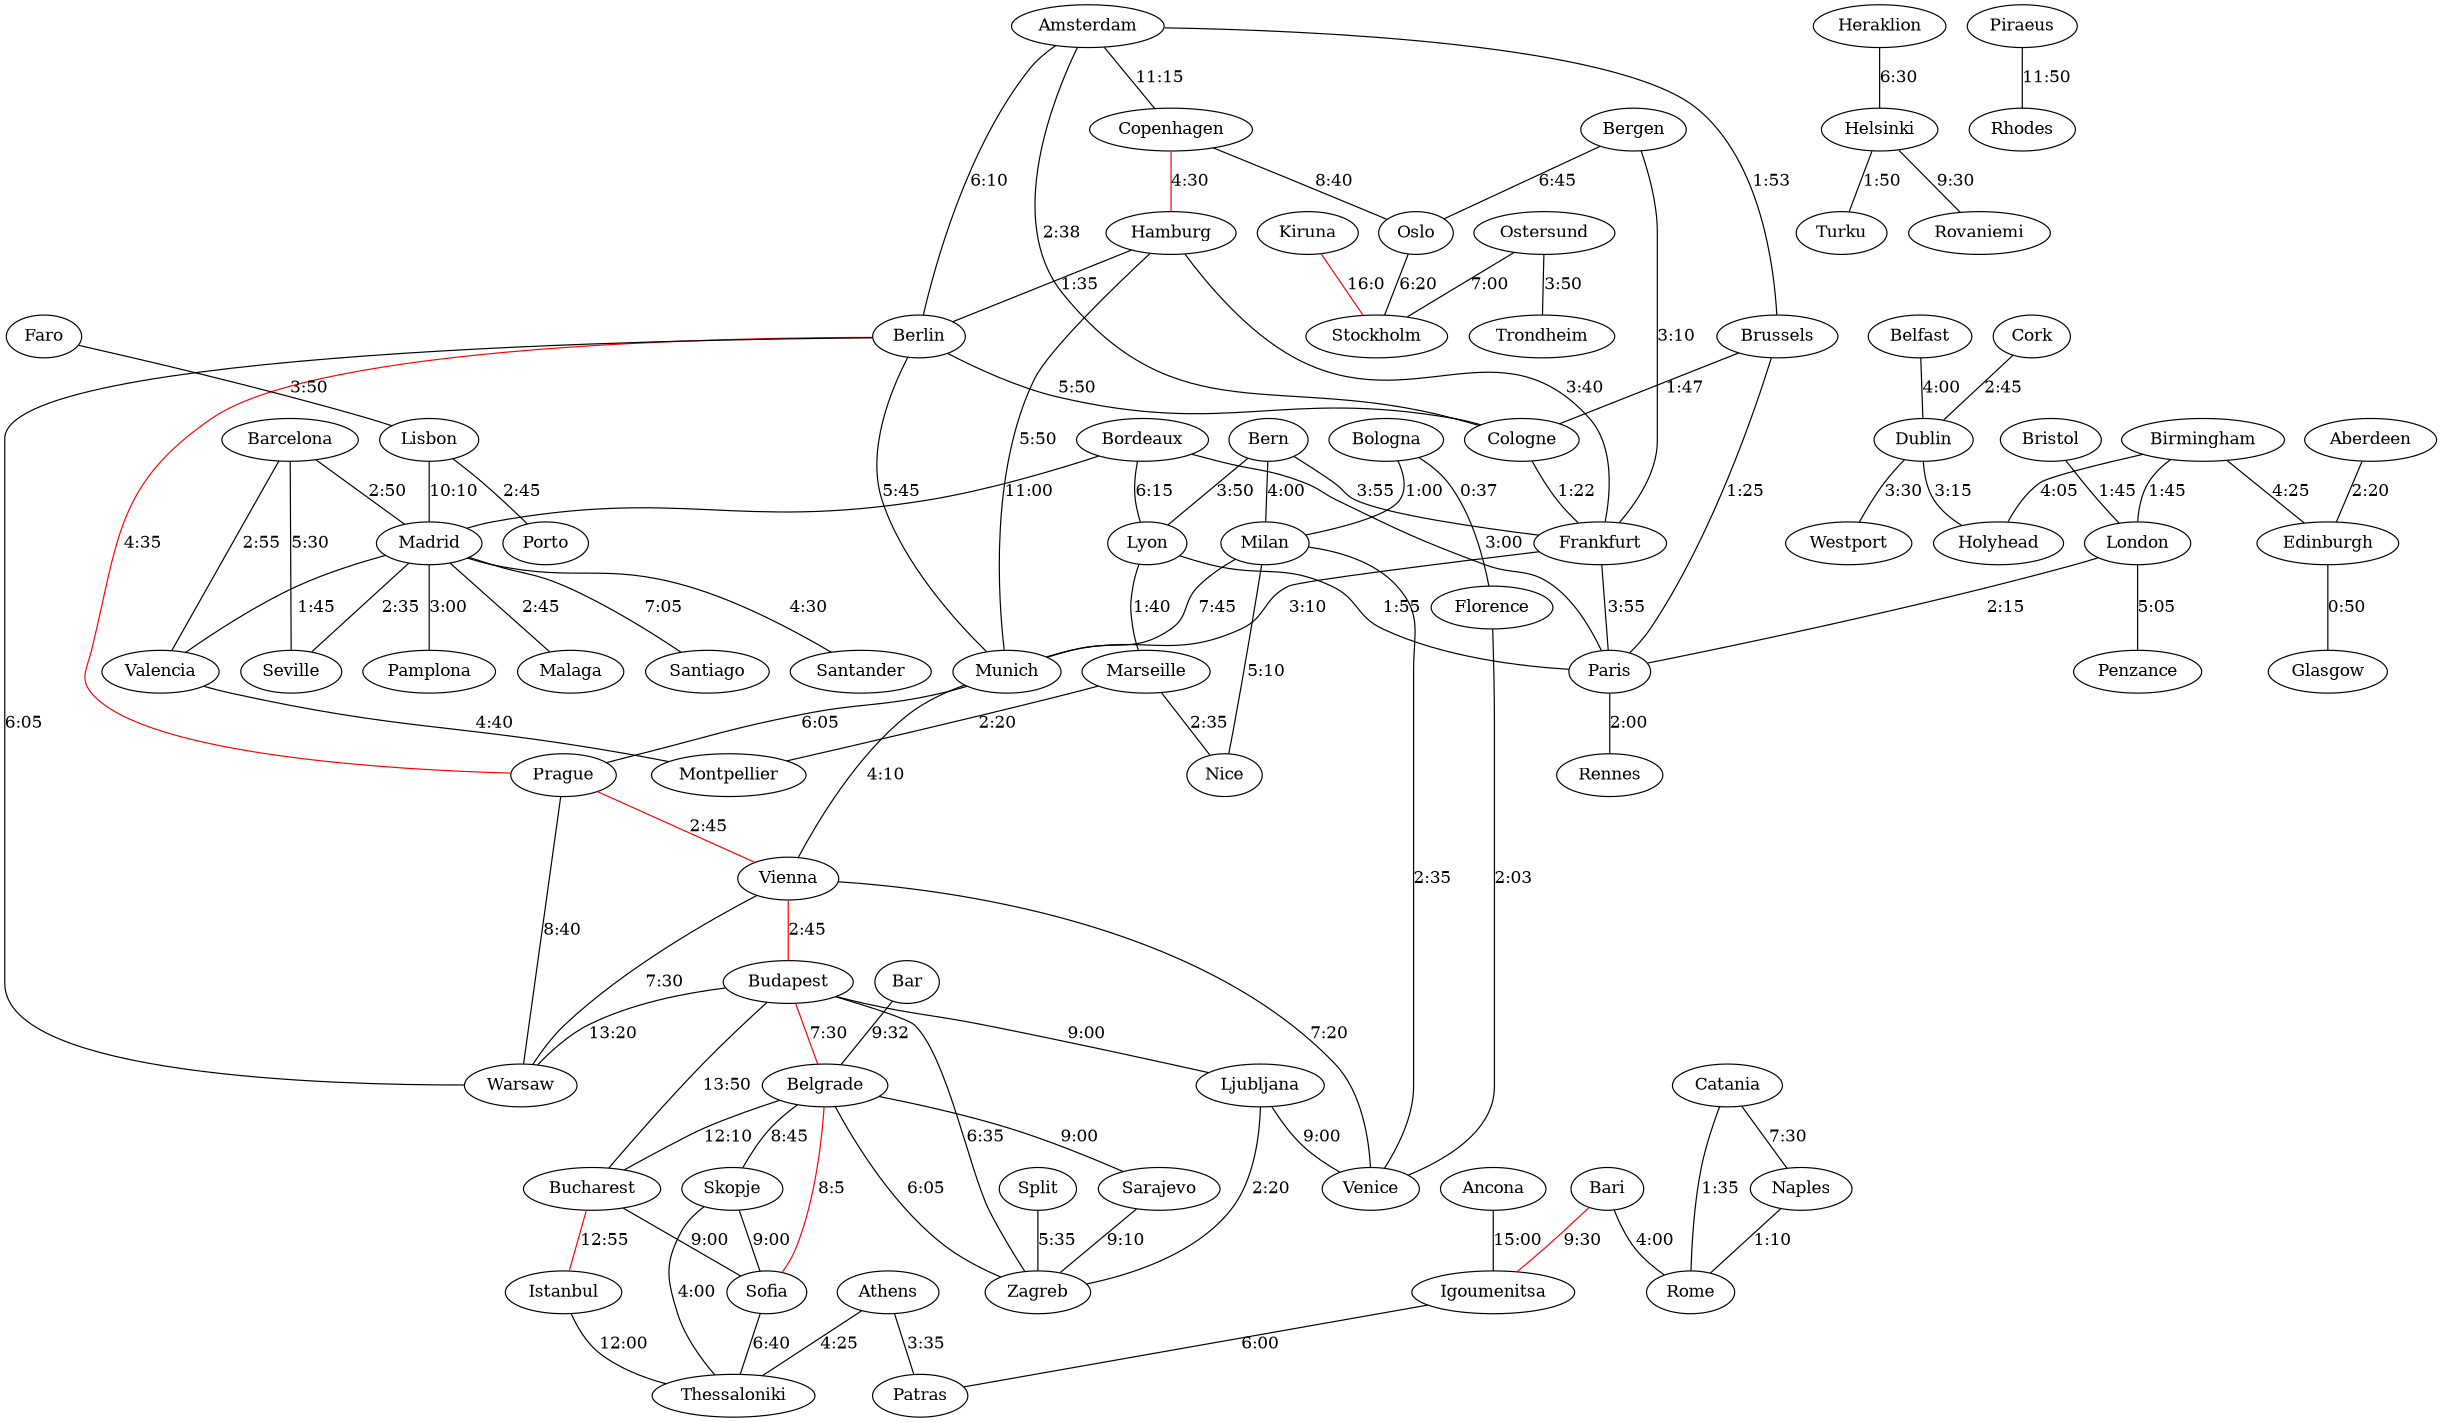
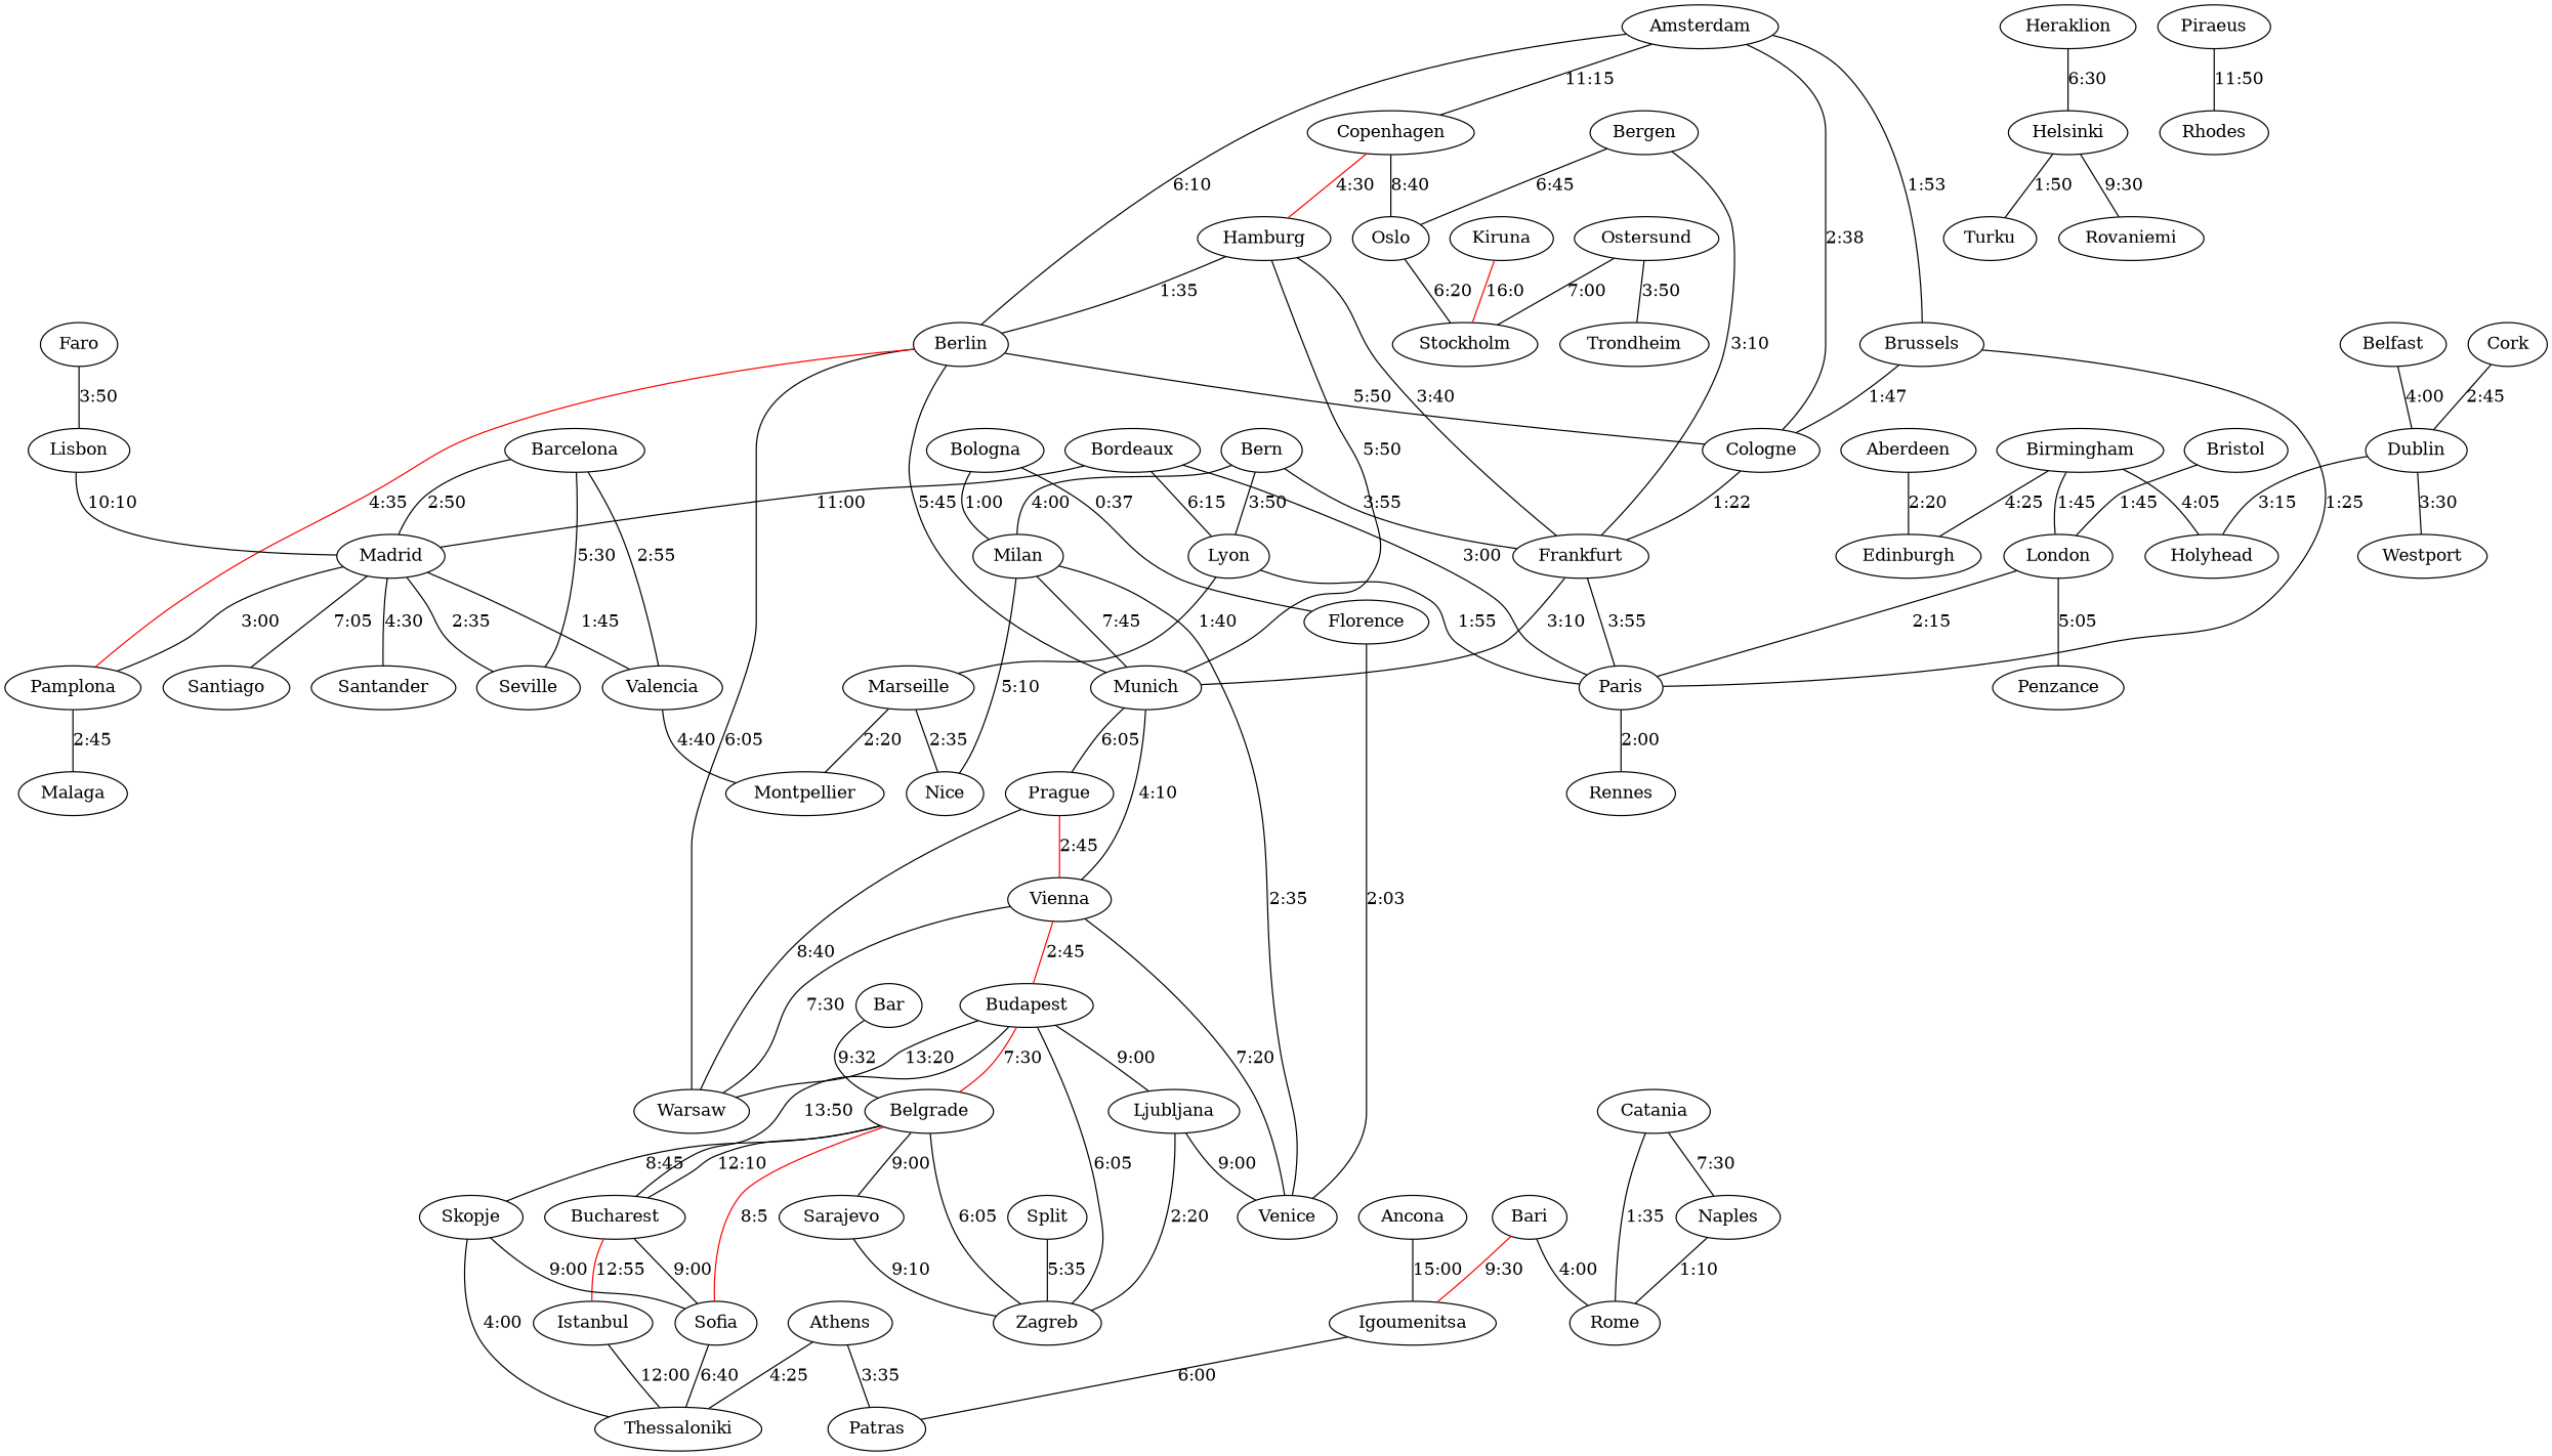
  graph {
    Kiruna
    Stockholm
    Copenhagen
    Hamburg
    Oslo
    Berlin
    Munich
    Prague
    Cologne
    Warsaw
    Vienna
    Frankfurt
    Budapest
    Belgrade
    Zagreb
    Ljubljana
    Sofia
    Bucharest
    Skopje
    Sarajevo
    Venice
    Thessaloniki
    Istanbul
    Aberdeen
    Edinburgh
-   Glasgow
    Amsterdam
    Brussels
    Paris
    Rennes
    Ancona
    Igoumenitsa
    Patras
    Athens
    Bar
    Barcelona
    Madrid
    Valencia
    Seville
    Pamplona
    Malaga
    Santiago
    Santander
    Montpellier
    Bari
    Rome
    Belfast
    Dublin
    Holyhead
    Westport
    Bergen
    Bern
    Milan
    Lyon
    Nice
    Marseille
    Birmingham
    London
    Penzance
    Bologna
    Florence
    Bordeaux
    Bristol
    Catania
    Naples
    Cork
    Faro
    Lisbon
-   Porto
    Helsinki
    Turku
    Rovaniemi
    Heraklion
    Piraeus
    Rhodes
    Ostersund
    Trondheim
    Split
    Kiruna -- Stockholm [color=red label="16:0"]
    Copenhagen -- Hamburg [color=red label="4:30"]
    Copenhagen -- Oslo [label="8:40"]
    Hamburg -- Berlin [color=black label="1:35"]
    Hamburg -- Munich [label="5:50"]
    Oslo -- Stockholm [label="6:20"]
    Berlin -- Munich [label="5:45"]
-   Berlin -- Prague [color=red label="4:35"]
+   Berlin -- Pamplona [color=red label="4:35"]
    Berlin -- Cologne [label="5:50"]
    Berlin -- Warsaw [label="6:05"]
    Munich -- Prague [label="6:05"]
    Munich -- Vienna [label="4:10"]
    Prague -- Warsaw [label="8:40"]
    Prague -- Vienna [color=red label="2:45"]
    Cologne -- Frankfurt [label="1:22"]
    Vienna -- Warsaw [label="7:30"]
    Vienna -- Budapest [color=red label="2:45"]
    Frankfurt -- Hamburg [label="3:40"]
    Frankfurt -- Munich [label="3:10"]
    Frankfurt -- Paris [label="3:55"]
    Budapest -- Warsaw [label="13:20"]
    Budapest -- Belgrade [color=red label="7:30"]
-   Budapest -- Zagreb [label="6:35"]
+   Budapest -- Zagreb [label="6:05"]
    Budapest -- Ljubljana [label="9:00"]
    Belgrade -- Zagreb [label="6:05"]
    Belgrade -- Sofia [color=red label="8:5"]
    Belgrade -- Bucharest [label="12:10"]
    Belgrade -- Skopje [label="8:45"]
    Belgrade -- Sarajevo [label="9:00"]
    Ljubljana -- Zagreb [label="2:20"]
    Ljubljana -- Venice [label="9:00"]
    Sofia -- Thessaloniki [label="6:40"]
    Bucharest -- Budapest [label="13:50"]
    Bucharest -- Sofia [label="9:00"]
    Bucharest -- Istanbul [color=red label="12:55"]
    Skopje -- Sofia [label="9:00"]
    Skopje -- Thessaloniki [label="4:00"]
    Sarajevo -- Zagreb [label="9:10"]
    Venice -- Vienna [label="7:20"]
    Istanbul -- Thessaloniki [label="12:00"]
    Aberdeen -- Edinburgh [label="2:20"]
-   Edinburgh -- Glasgow [label="0:50"]
    Amsterdam -- Copenhagen [label="11:15"]
    Amsterdam -- Berlin [label="6:10"]
    Amsterdam -- Cologne [label="2:38"]
    Amsterdam -- Brussels [label="1:53"]
    Brussels -- Cologne [label="1:47"]
    Brussels -- Paris [label="1:25"]
    Paris -- Rennes [label="2:00"]
    Ancona -- Igoumenitsa [label="15:00"]
    Igoumenitsa -- Patras [label="6:00"]
    Athens -- Thessaloniki [label="4:25"]
    Athens -- Patras [label="3:35"]
    Bar -- Belgrade [label="9:32"]
    Barcelona -- Madrid [label="2:50"]
    Barcelona -- Valencia [label="2:55"]
    Barcelona -- Seville [label="5:30"]
    Madrid -- Valencia [label="1:45"]
    Madrid -- Seville [label="2:35"]
    Madrid -- Pamplona [label="3:00"]
-   Madrid -- Malaga [label="2:45"]
+   Pamplona -- Malaga [label="2:45"]
    Madrid -- Santiago [label="7:05"]
    Madrid -- Santander [label="4:30"]
    Valencia -- Montpellier [label="4:40"]
    Bari -- Igoumenitsa [color=red label="9:30"]
    Bari -- Rome [label="4:00"]
    Belfast -- Dublin [label="4:00"]
    Dublin -- Holyhead [label="3:15"]
    Dublin -- Westport [label="3:30"]
    Bergen -- Oslo [label="6:45"]
    Bergen -- Frankfurt [label="3:10"]
    Bern -- Frankfurt [label="3:55"]
    Bern -- Milan [label="4:00"]
    Bern -- Lyon [label="3:50"]
    Milan -- Munich [label="7:45"]
    Milan -- Venice [label="2:35"]
    Milan -- Nice [label="5:10"]
    Lyon -- Paris [label="1:55"]
    Lyon -- Marseille [label="1:40"]
    Marseille -- Montpellier [label="2:20"]
    Marseille -- Nice [label="2:35"]
    Birmingham -- Edinburgh [label="4:25"]
    Birmingham -- Holyhead [label="4:05"]
    Birmingham -- London [label="1:45"]
    London -- Paris [label="2:15"]
    London -- Penzance [label="5:05"]
    Bologna -- Milan [label="1:00"]
    Bologna -- Florence [label="0:37"]
    Florence -- Venice [label="2:03"]
    Bordeaux -- Paris [label="3:00"]
    Bordeaux -- Madrid [label="11:00"]
    Bordeaux -- Lyon [label="6:15"]
    Bristol -- London [label="1:45"]
    Catania -- Rome [label="1:35"]
    Catania -- Naples [label="7:30"]
    Naples -- Rome [label="1:10"]
    Cork -- Dublin [label="2:45"]
    Faro -- Lisbon [label="3:50"]
    Lisbon -- Madrid [label="10:10"]
-   Lisbon -- Porto [label="2:45"]
    Helsinki -- Turku [label="1:50"]
    Helsinki -- Rovaniemi [label="9:30"]
    Heraklion -- Helsinki [label="6:30"]
    Piraeus -- Rhodes [label="11:50"]
    Ostersund -- Stockholm [label="7:00"]
    Ostersund -- Trondheim [label="3:50"]
    Split -- Zagreb [label="5:35"]
  }
